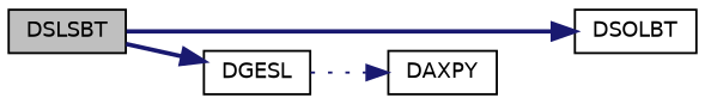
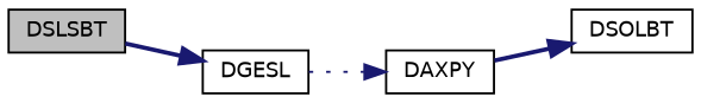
  digraph {
    rankdir=LR
    node [color=black fillcolor=white fontname=Helvetica fontsize=10 shape=record style=filled]
    edge [color=midnightblue fontname=Helvetica fontsize=10 labelfontname=Helvetica labelfontsize=10 style=bold]
    n1 [fillcolor=grey75 fontcolor=black height=0.2 label=DSLSBT width=0.4]
    n2 [height=0.2 label=DSOLBT width=0.4]
    n3 [height=0.2 label=DGESL width=0.4]
    n4 [height=0.2 label=DAXPY width=0.4]
-   n1 -> n2
+   n4 -> n2
    n1 -> n3
    n3 -> n4 [style=dotted]
  }
